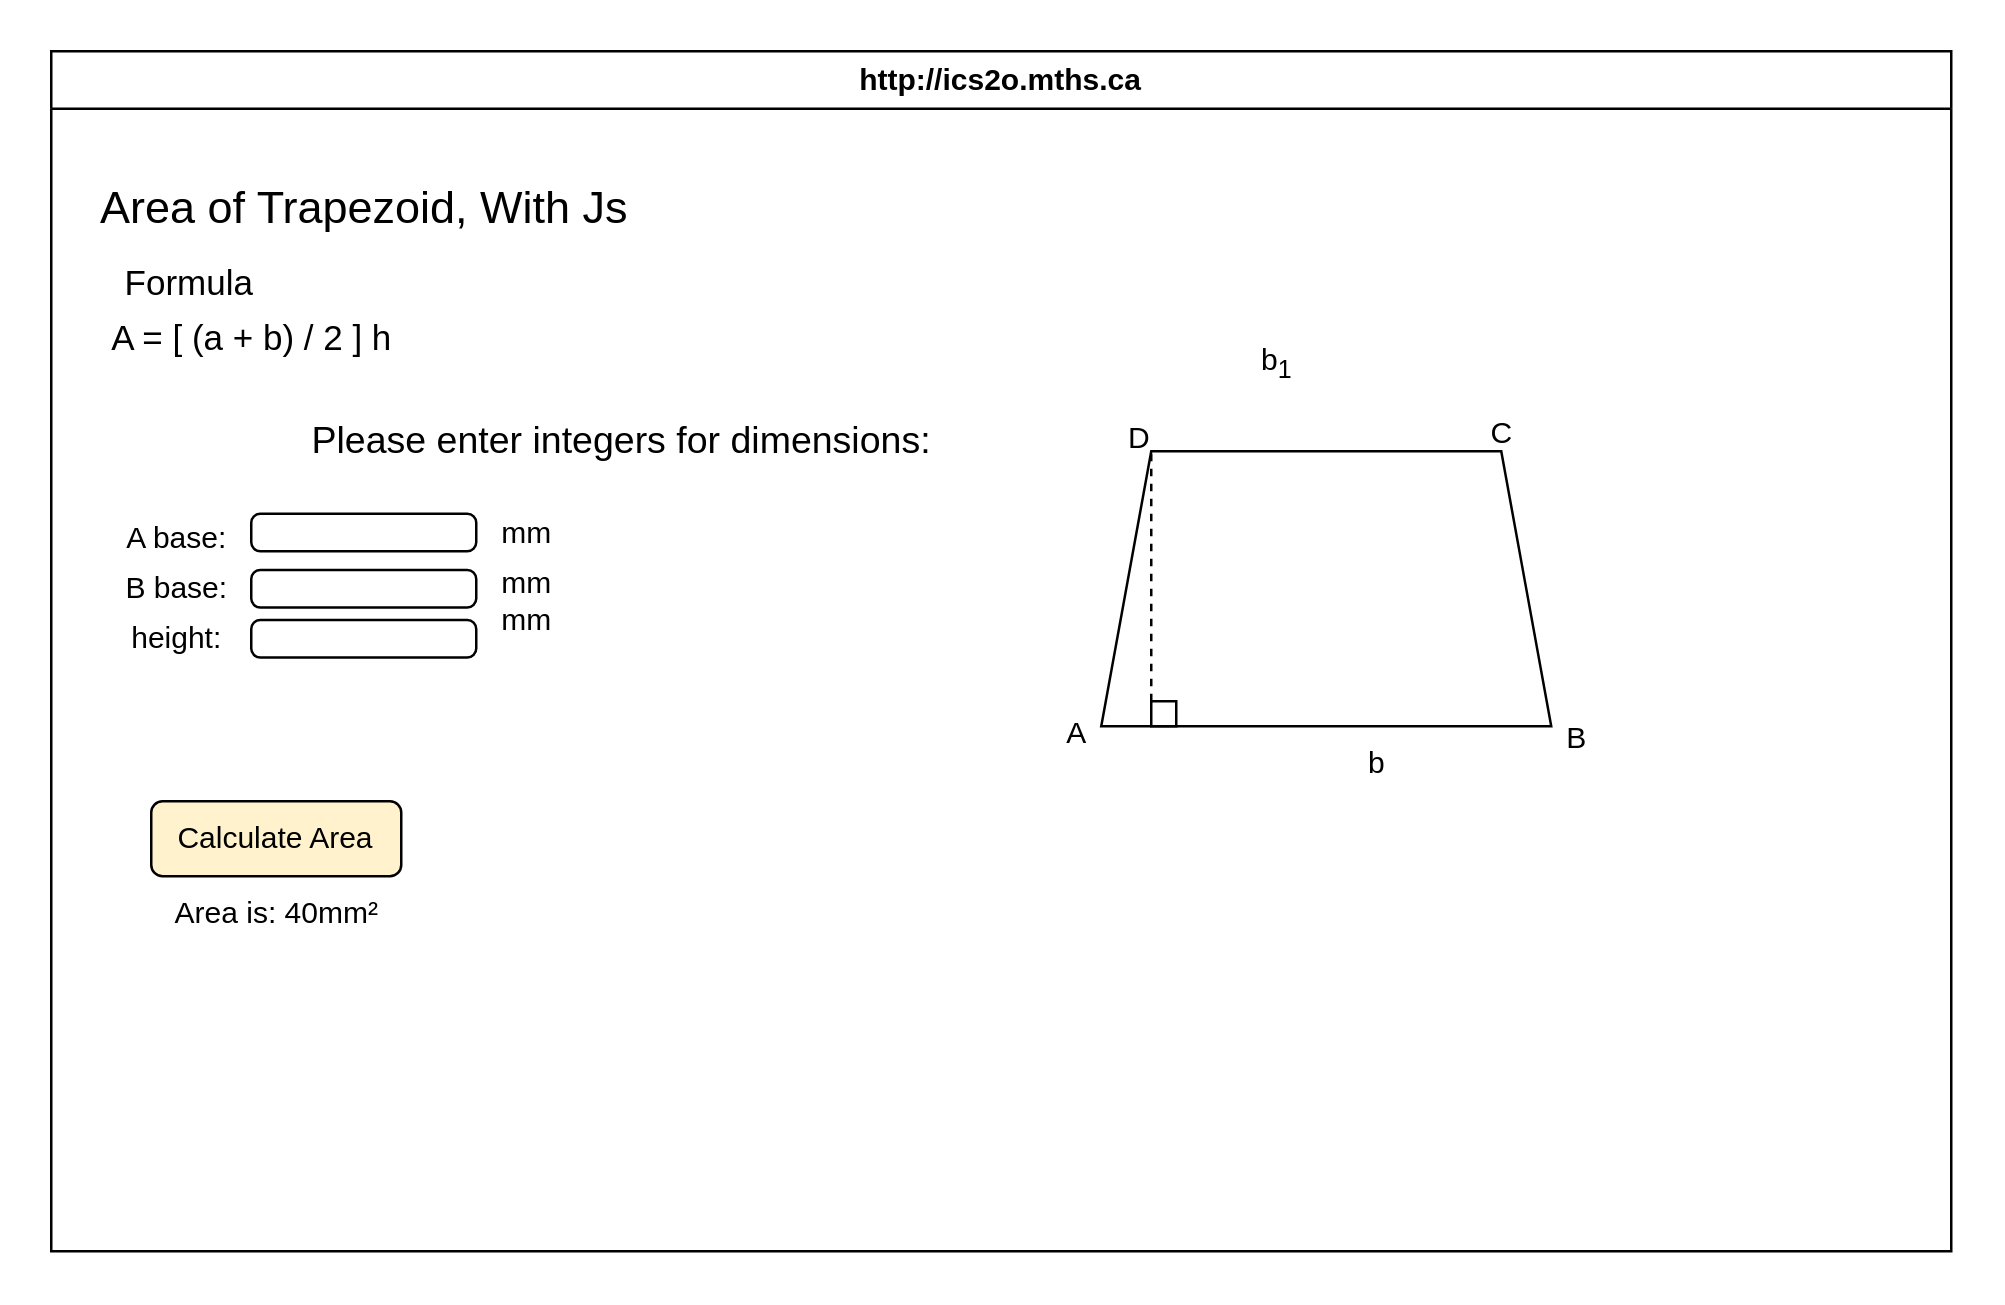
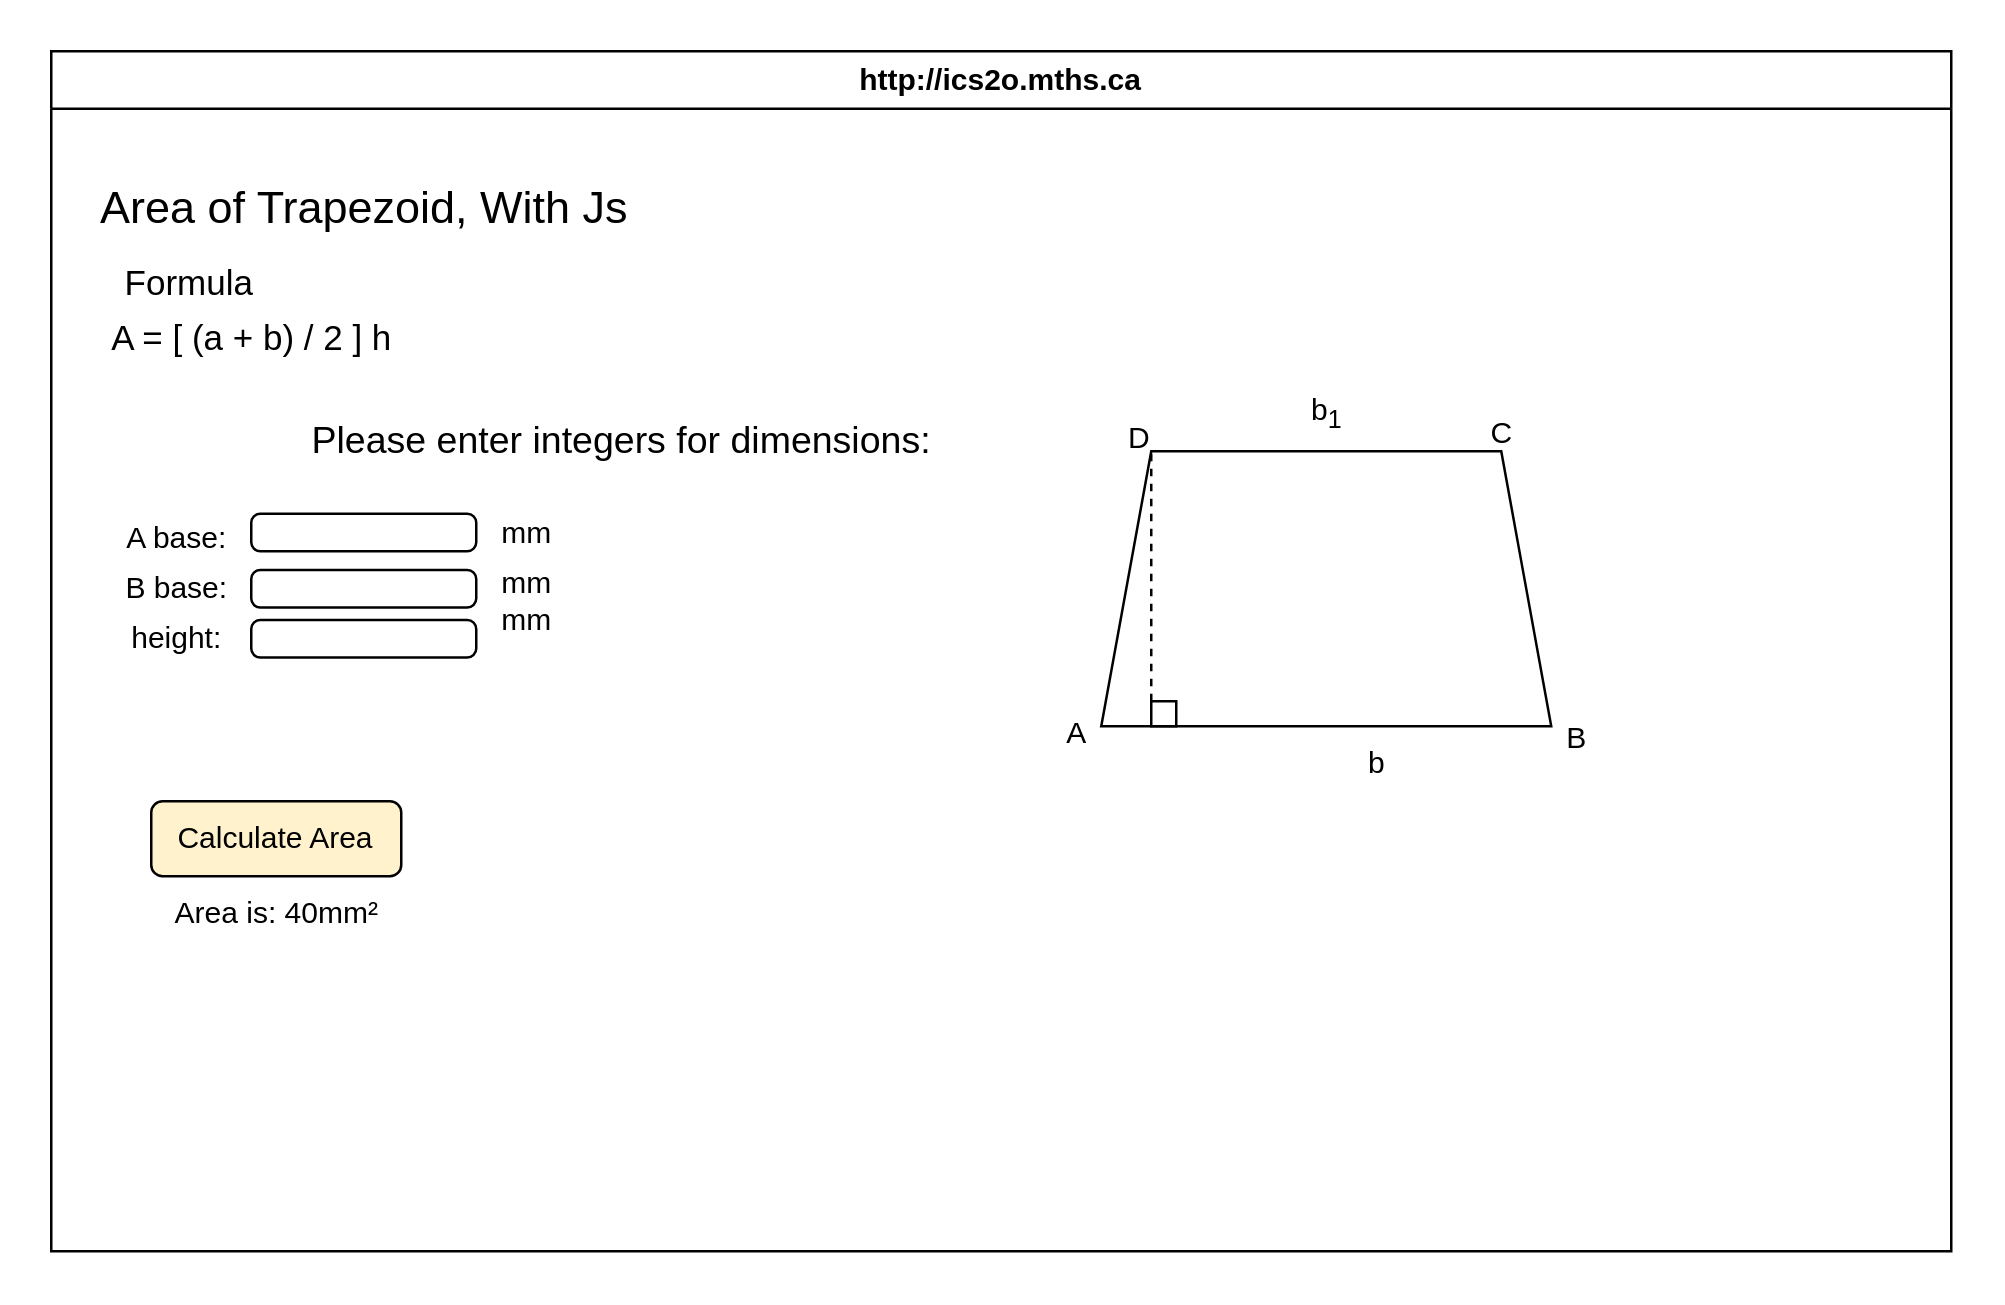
  <mxCell id="0" />
  <mxCell id="1" parent="0" />
  <mxCell id="2" value="http://ics2o.mths.ca" style="swimlane;whiteSpace=wrap;html=1;" parent="1" vertex="1"><mxGeometry x="20" y="20" width="760" height="480" as="geometry" /></mxCell>
  <mxCell id="3" value="&lt;font style=&quot;font-size: 18px; color: rgb(0, 0, 0);&quot;&gt;Area of Trapezoid, With Js&lt;/font&gt;" style="text;html=1;align=center;verticalAlign=middle;resizable=0;points=[];autosize=1;strokeColor=none;fillColor=none;" vertex="1" parent="2"><mxGeometry x="10" y="43" width="230" height="40" as="geometry" /></mxCell>
  <mxCell id="4" value="&lt;font style=&quot;font-size: 14px;&quot;&gt;Formula&lt;/font&gt;" style="text;html=1;align=center;verticalAlign=middle;resizable=0;points=[];autosize=1;strokeColor=none;fillColor=none;" vertex="1" parent="2"><mxGeometry x="20" y="78" width="70" height="30" as="geometry" /></mxCell>
  <mxCell id="5" value="&lt;font style=&quot;font-size: 14px;&quot;&gt;A = [ (a + b) / 2 ] h&lt;/font&gt;" style="text;html=1;align=center;verticalAlign=middle;resizable=0;points=[];autosize=1;strokeColor=none;fillColor=none;" vertex="1" parent="2"><mxGeometry x="10" y="100" width="140" height="30" as="geometry" /></mxCell>
  <mxCell id="6" value="&lt;font style=&quot;font-size: 15px;&quot;&gt;Please enter integers for dimensions:&amp;nbsp;&lt;/font&gt;" style="text;html=1;align=center;verticalAlign=middle;resizable=0;points=[];autosize=1;strokeColor=none;fillColor=none;" vertex="1" parent="2"><mxGeometry x="90" y="140" width="280" height="30" as="geometry" /></mxCell>
  <mxCell id="7" value="&amp;nbsp; &amp;nbsp;B base:" style="text;html=1;align=center;verticalAlign=middle;resizable=0;points=[];autosize=1;strokeColor=none;fillColor=none;" vertex="1" parent="2"><mxGeometry x="10" y="200" width="70" height="30" as="geometry" /></mxCell>
  <mxCell id="8" value="height:" style="text;html=1;align=center;verticalAlign=middle;resizable=0;points=[];autosize=1;strokeColor=none;fillColor=none;" vertex="1" parent="2"><mxGeometry x="20" y="220" width="60" height="30" as="geometry" /></mxCell>
  <mxCell id="9" value="A base:" style="text;html=1;align=center;verticalAlign=middle;resizable=0;points=[];autosize=1;strokeColor=none;fillColor=none;" vertex="1" parent="2"><mxGeometry x="20" y="180" width="60" height="30" as="geometry" /></mxCell>
  <mxCell id="10" value="" style="rounded=1;whiteSpace=wrap;html=1;arcSize=24;" vertex="1" parent="2"><mxGeometry x="80" y="185" width="90" height="15" as="geometry" /></mxCell>
  <mxCell id="11" value="" style="rounded=1;whiteSpace=wrap;html=1;arcSize=24;" vertex="1" parent="2"><mxGeometry x="80" y="207.5" width="90" height="15" as="geometry" /></mxCell>
  <mxCell id="12" value="" style="rounded=1;whiteSpace=wrap;html=1;arcSize=24;" vertex="1" parent="2"><mxGeometry x="80" y="227.5" width="90" height="15" as="geometry" /></mxCell>
  <mxCell id="13" value="mm" style="text;html=1;align=center;verticalAlign=middle;resizable=0;points=[];autosize=1;strokeColor=none;fillColor=none;" vertex="1" parent="2"><mxGeometry x="170" y="197.5" width="40" height="30" as="geometry" /></mxCell>
  <mxCell id="14" value="mm" style="text;html=1;align=center;verticalAlign=middle;resizable=0;points=[];autosize=1;strokeColor=none;fillColor=none;" vertex="1" parent="2"><mxGeometry x="170" y="212.5" width="40" height="30" as="geometry" /></mxCell>
  <mxCell id="15" value="Calculate Area" style="rounded=1;whiteSpace=wrap;html=1;fillColor=#fff2cc;" vertex="1" parent="2"><mxGeometry x="40" y="300" width="100" height="30" as="geometry" /></mxCell>
  <mxCell id="16" value="Area is: 40mm²" style="text;html=1;align=center;verticalAlign=middle;resizable=0;points=[];autosize=1;strokeColor=none;fillColor=none;" vertex="1" parent="2"><mxGeometry x="40" y="330" width="100" height="30" as="geometry" /></mxCell>
  <mxCell id="17" value="&lt;span style=&quot;white-space: pre;&quot;&gt;&#09;&lt;/span&gt;&lt;span style=&quot;white-space: pre;&quot;&gt;&#09;&lt;/span&gt;&lt;span style=&quot;white-space: pre;&quot;&gt;&#09;&lt;/span&gt;" style="shape=trapezoid;perimeter=trapezoidPerimeter;whiteSpace=wrap;html=1;fixedSize=1;" vertex="1" parent="2"><mxGeometry x="420" y="160" width="180" height="110" as="geometry" /></mxCell>
  <mxCell id="18" value="b" style="text;html=1;align=center;verticalAlign=middle;resizable=0;points=[];autosize=1;strokeColor=none;fillColor=none;" vertex="1" parent="2"><mxGeometry x="515" y="270" width="30" height="30" as="geometry" /></mxCell>
- <mxCell id="19" value="b&lt;sub&gt;1&lt;/sub&gt;" style="text;html=1;align=center;verticalAlign=middle;resizable=0;points=[];autosize=1;strokeColor=none;fillColor=none;" vertex="1" parent="2"><mxGeometry x="470" y="110" width="40" height="30" as="geometry" /></mxCell>
+ <mxCell id="19" value="b&lt;sub&gt;1&lt;/sub&gt;" style="text;html=1;align=center;verticalAlign=middle;resizable=0;points=[];autosize=1;strokeColor=none;fillColor=none;" vertex="1" parent="2"><mxGeometry x="490" y="130" width="40" height="30" as="geometry" /></mxCell>
  <mxCell id="20" value="B" style="text;html=1;align=center;verticalAlign=middle;resizable=0;points=[];autosize=1;strokeColor=none;fillColor=none;" vertex="1" parent="2"><mxGeometry x="595" y="260" width="30" height="30" as="geometry" /></mxCell>
  <mxCell id="21" value="D" style="text;html=1;align=center;verticalAlign=middle;resizable=0;points=[];autosize=1;strokeColor=none;fillColor=none;" vertex="1" parent="2"><mxGeometry x="420" y="140" width="30" height="30" as="geometry" /></mxCell>
  <mxCell id="22" value="" style="endArrow=none;dashed=1;html=1;exitX=0;exitY=0;exitDx=0;exitDy=0;" edge="1" parent="2" source="23"><mxGeometry width="50" height="50" relative="1" as="geometry"><mxPoint x="438" y="270" as="sourcePoint" /><mxPoint x="440" y="160" as="targetPoint" /></mxGeometry></mxCell>
  <mxCell id="23" value="" style="whiteSpace=wrap;html=1;aspect=fixed;" vertex="1" parent="2"><mxGeometry x="440" y="260" width="10" height="10" as="geometry" /></mxCell>
  <mxCell id="24" value="mm" style="text;html=1;align=center;verticalAlign=middle;resizable=0;points=[];autosize=1;strokeColor=none;fillColor=none;" vertex="1" parent="1"><mxGeometry x="190" y="198" width="40" height="30" as="geometry" /></mxCell>
  <mxCell id="25" value="A" style="text;html=1;align=center;verticalAlign=middle;resizable=0;points=[];autosize=1;strokeColor=none;fillColor=none;" vertex="1" parent="1"><mxGeometry x="415" y="278" width="30" height="30" as="geometry" /></mxCell>
  <mxCell id="26" value="C" style="text;html=1;align=center;verticalAlign=middle;resizable=0;points=[];autosize=1;strokeColor=none;fillColor=none;" vertex="1" parent="1"><mxGeometry x="585" y="158" width="30" height="30" as="geometry" /></mxCell>
